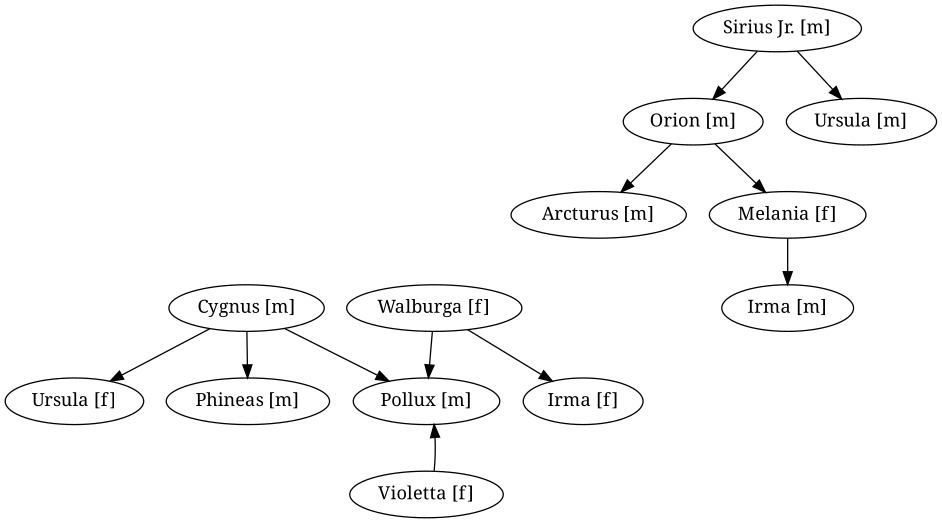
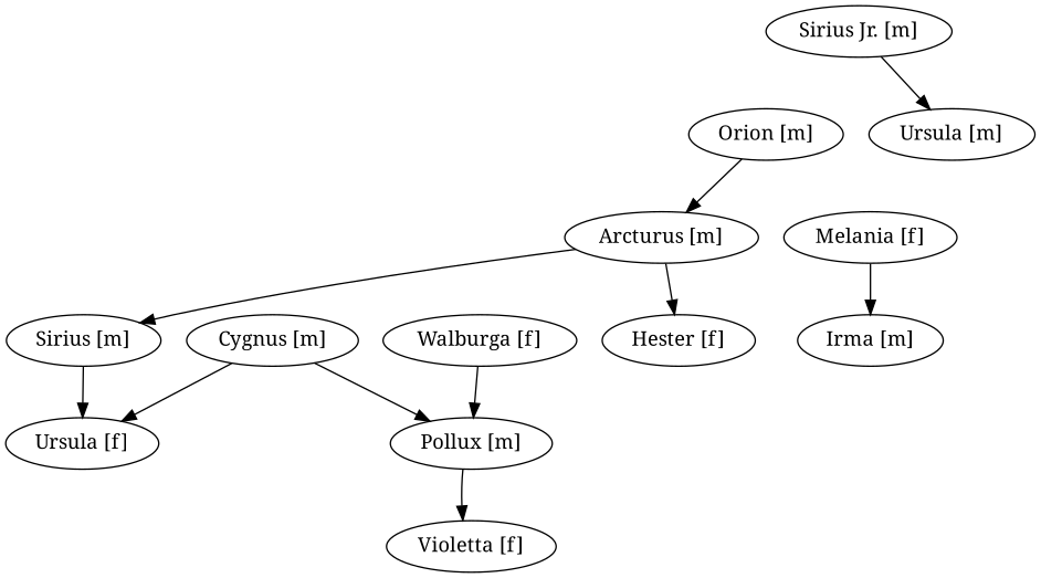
  digraph {
    fontname="Noto Serif"
    node [fontname="Noto Serif"]
    edge [fontname="Noto Serif"]
    "Arcturus [m]"
+   "Hester [f]"
+   "Sirius [m]"
    "Ursula [f]"
    "Cygnus [m]"
-   "Phineas [m]"
    "Pollux [m]"
    "Orion [m]"
    "Melania [f]"
    "Irma [m]"
    "Violetta [f]"
    "Sirius Jr. [m]"
    "Ursula [m]"
    "Walburga [f]"
-   "Irma [f]"
+   "Arcturus [m]" -> "Hester [f]"
+   "Arcturus [m]" -> "Sirius [m]"
+   "Sirius [m]" -> "Ursula [f]"
    "Cygnus [m]" -> "Ursula [f]"
-   "Cygnus [m]" -> "Phineas [m]"
    "Cygnus [m]" -> "Pollux [m]"
-   "Violetta [f]" -> "Pollux [m]"
+   "Pollux [m]" -> "Violetta [f]"
    "Orion [m]" -> "Arcturus [m]"
-   "Orion [m]" -> "Melania [f]"
    "Melania [f]" -> "Irma [m]"
-   "Sirius Jr. [m]" -> "Orion [m]"
    "Sirius Jr. [m]" -> "Ursula [m]"
    "Walburga [f]" -> "Pollux [m]"
-   "Walburga [f]" -> "Irma [f]"
  }
